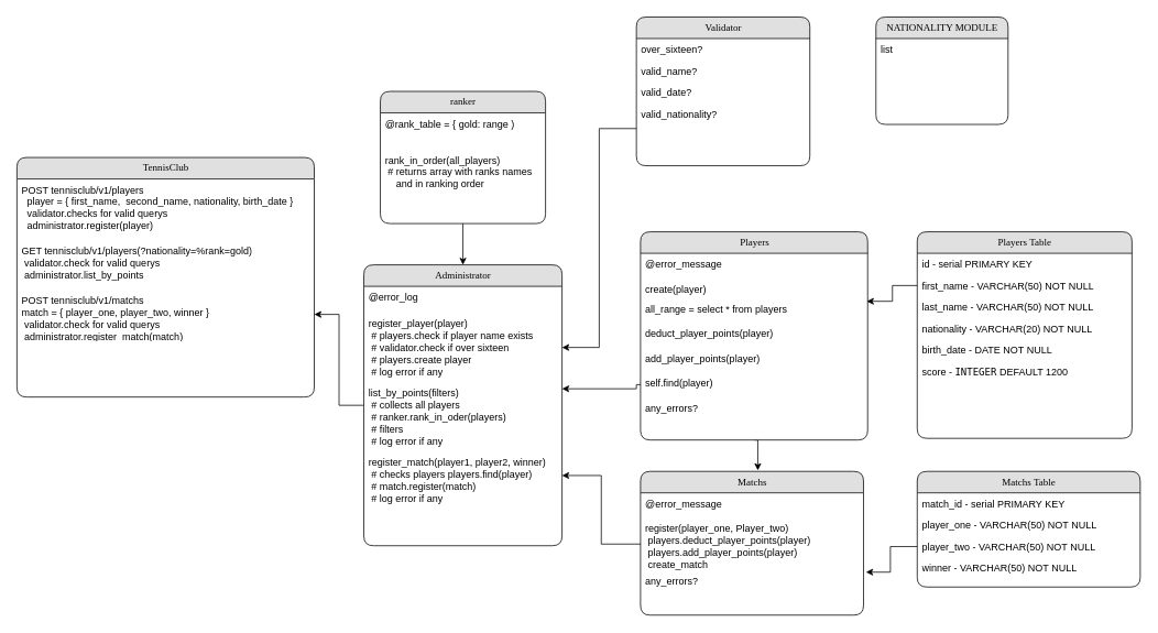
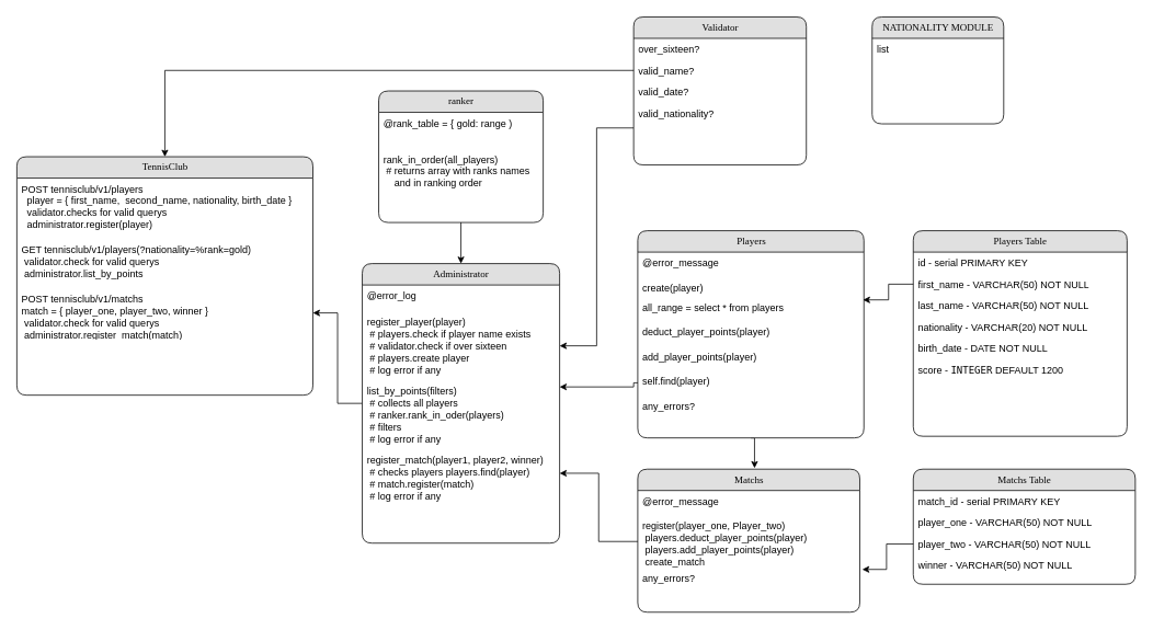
  <mxCell id="0" />
  <mxCell id="1" parent="0" />
  <mxCell id="2" value="TennisClub" style="swimlane;html=1;fontStyle=0;childLayout=stackLayout;horizontal=1;startSize=26;fillColor=#e0e0e0;horizontalStack=0;resizeParent=1;resizeLast=0;collapsible=1;marginBottom=0;swimlaneFillColor=#ffffff;align=center;rounded=1;shadow=0;comic=0;labelBackgroundColor=none;strokeWidth=1;fontFamily=Verdana;fontSize=12;strokeColor=default;fontColor=default;" parent="1" vertex="1"><mxGeometry x="20" y="190" width="360" height="290" as="geometry" /></mxCell>
  <mxCell id="3" value="&lt;div&gt;POST tennisclub/v1/players&lt;/div&gt;&lt;div&gt;&amp;nbsp; player = { first_name,&amp;nbsp; second_name, nationality, birth_date }&lt;/div&gt;&lt;div&gt;&amp;nbsp; validator.checks for valid querys&lt;/div&gt;&lt;div&gt;&amp;nbsp; administrator.register(player)&lt;/div&gt;&lt;div&gt;&amp;nbsp;&amp;nbsp; &lt;br&gt;&lt;/div&gt;" style="text;html=1;strokeColor=none;fillColor=none;spacingLeft=4;spacingRight=4;whiteSpace=wrap;overflow=hidden;rotatable=0;points=[[0,0.5],[1,0.5]];portConstraint=eastwest;fontColor=default;" parent="2" vertex="1"><mxGeometry y="26" width="360" height="74" as="geometry" /></mxCell>
  <mxCell id="4" value="&lt;div&gt;GET tennisclub/v1/players(?nationality=%rank=gold)&lt;/div&gt;&lt;div&gt;&amp;nbsp;validator.check for valid querys&lt;/div&gt;&lt;div&gt;&amp;nbsp;administrator.list_by_points&lt;br&gt;&lt;/div&gt;" style="text;html=1;strokeColor=none;fillColor=none;spacingLeft=4;spacingRight=4;whiteSpace=wrap;overflow=hidden;rotatable=0;points=[[0,0.5],[1,0.5]];portConstraint=eastwest;fontColor=default;" parent="2" vertex="1"><mxGeometry y="100" width="360" height="60" as="geometry" /></mxCell>
  <mxCell id="5" value="&lt;div&gt;POST tennisclub/v1/matchs&lt;/div&gt;&lt;div&gt;match = { player_one, player_two, winner }&lt;br&gt;&lt;/div&gt;&lt;div&gt;&lt;div&gt;&amp;nbsp;validator.check for valid querys&lt;/div&gt;&lt;div&gt;&amp;nbsp;administrator.register_match(match)&lt;/div&gt;&lt;div&gt;&lt;br&gt;&lt;/div&gt;&lt;/div&gt;" style="text;html=1;strokeColor=none;fillColor=none;spacingLeft=4;spacingRight=4;whiteSpace=wrap;overflow=hidden;rotatable=0;points=[[0,0.5],[1,0.5]];portConstraint=eastwest;fontColor=default;" parent="2" vertex="1"><mxGeometry y="160" width="360" height="60" as="geometry" /></mxCell>
  <mxCell id="6" value="NATIONALITY MODULE" style="swimlane;html=1;fontStyle=0;childLayout=stackLayout;horizontal=1;startSize=26;fillColor=#e0e0e0;horizontalStack=0;resizeParent=1;resizeLast=0;collapsible=1;marginBottom=0;swimlaneFillColor=#ffffff;align=center;rounded=1;shadow=0;comic=0;labelBackgroundColor=none;strokeWidth=1;fontFamily=Verdana;fontSize=12;strokeColor=default;fontColor=default;" parent="1" vertex="1"><mxGeometry x="1060" y="20" width="160" height="130" as="geometry" /></mxCell>
  <mxCell id="7" value="list" style="text;html=1;strokeColor=none;fillColor=none;spacingLeft=4;spacingRight=4;whiteSpace=wrap;overflow=hidden;rotatable=0;points=[[0,0.5],[1,0.5]];portConstraint=eastwest;fontColor=default;" parent="6" vertex="1"><mxGeometry y="26" width="160" height="26" as="geometry" /></mxCell>
  <mxCell id="8" style="edgeStyle=orthogonalEdgeStyle;rounded=0;orthogonalLoop=1;jettySize=auto;html=1;exitX=0.5;exitY=1;exitDx=0;exitDy=0;labelBackgroundColor=default;fontColor=default;strokeColor=default;entryX=0.526;entryY=-0.007;entryDx=0;entryDy=0;entryPerimeter=0;" parent="1" source="9" target="30" edge="1"><mxGeometry relative="1" as="geometry"><mxPoint x="910" y="590" as="targetPoint" /></mxGeometry></mxCell>
  <mxCell id="9" value="Players" style="swimlane;html=1;fontStyle=0;childLayout=stackLayout;horizontal=1;startSize=26;fillColor=#e0e0e0;horizontalStack=0;resizeParent=1;resizeLast=0;collapsible=1;marginBottom=0;swimlaneFillColor=#ffffff;align=center;rounded=1;shadow=0;comic=0;labelBackgroundColor=none;strokeWidth=1;fontFamily=Verdana;fontSize=12;strokeColor=default;fontColor=default;" parent="1" vertex="1"><mxGeometry x="775" y="280" width="275" height="252" as="geometry" /></mxCell>
  <mxCell id="10" value="@error_message" style="text;html=1;strokeColor=none;fillColor=none;spacingLeft=4;spacingRight=4;whiteSpace=wrap;overflow=hidden;rotatable=0;points=[[0,0.5],[1,0.5]];portConstraint=eastwest;fontColor=default;" vertex="1" parent="9"><mxGeometry y="26" width="275" height="30" as="geometry" /></mxCell>
  <mxCell id="11" value="&lt;div&gt;create(player) &lt;br&gt;&lt;/div&gt;" style="text;html=1;strokeColor=none;fillColor=none;spacingLeft=4;spacingRight=4;whiteSpace=wrap;overflow=hidden;rotatable=0;points=[[0,0.5],[1,0.5]];portConstraint=eastwest;fontColor=default;" parent="9" vertex="1"><mxGeometry y="56" width="275" height="24" as="geometry" /></mxCell>
  <mxCell id="12" value="&lt;div&gt;all_range = select * from players&lt;/div&gt;&lt;div&gt;&lt;br&gt;&lt;/div&gt;" style="text;html=1;strokeColor=none;fillColor=none;spacingLeft=4;spacingRight=4;whiteSpace=wrap;overflow=hidden;rotatable=0;points=[[0,0.5],[1,0.5]];portConstraint=eastwest;fontColor=default;" parent="9" vertex="1"><mxGeometry y="80" width="275" height="30" as="geometry" /></mxCell>
  <mxCell id="13" value="deduct_player_points(player)" style="text;html=1;strokeColor=none;fillColor=none;spacingLeft=4;spacingRight=4;whiteSpace=wrap;overflow=hidden;rotatable=0;points=[[0,0.5],[1,0.5]];portConstraint=eastwest;fontColor=default;" parent="9" vertex="1"><mxGeometry y="110" width="275" height="30" as="geometry" /></mxCell>
  <mxCell id="14" value="&lt;div&gt;add_player_points(player)&lt;/div&gt;" style="text;html=1;strokeColor=none;fillColor=none;spacingLeft=4;spacingRight=4;whiteSpace=wrap;overflow=hidden;rotatable=0;points=[[0,0.5],[1,0.5]];portConstraint=eastwest;fontColor=default;" parent="9" vertex="1"><mxGeometry y="140" width="275" height="30" as="geometry" /></mxCell>
  <mxCell id="15" value="&lt;div&gt;self.find(player)&lt;/div&gt;" style="text;html=1;strokeColor=none;fillColor=none;spacingLeft=4;spacingRight=4;whiteSpace=wrap;overflow=hidden;rotatable=0;points=[[0,0.5],[1,0.5]];portConstraint=eastwest;fontColor=default;" parent="9" vertex="1"><mxGeometry y="170" width="275" height="30" as="geometry" /></mxCell>
  <mxCell id="16" value="&lt;div&gt;any_errors?&lt;/div&gt;&lt;div&gt;&lt;br&gt;&lt;/div&gt;" style="text;html=1;strokeColor=none;fillColor=none;spacingLeft=4;spacingRight=4;whiteSpace=wrap;overflow=hidden;rotatable=0;points=[[0,0.5],[1,0.5]];portConstraint=eastwest;fontColor=default;" vertex="1" parent="9"><mxGeometry y="200" width="275" height="30" as="geometry" /></mxCell>
  <mxCell id="17" value="Players Table" style="swimlane;html=1;fontStyle=0;childLayout=stackLayout;horizontal=1;startSize=26;fillColor=#e0e0e0;horizontalStack=0;resizeParent=1;resizeLast=0;collapsible=1;marginBottom=0;swimlaneFillColor=#ffffff;align=center;rounded=1;shadow=0;comic=0;labelBackgroundColor=none;strokeWidth=1;fontFamily=Verdana;fontSize=12;strokeColor=default;fontColor=default;" parent="1" vertex="1"><mxGeometry x="1110" y="280" width="260" height="250" as="geometry" /></mxCell>
  <mxCell id="18" value="id - serial PRIMARY KEY " style="text;html=1;strokeColor=none;fillColor=none;spacingLeft=4;spacingRight=4;whiteSpace=wrap;overflow=hidden;rotatable=0;points=[[0,0.5],[1,0.5]];portConstraint=eastwest;fontColor=default;" parent="17" vertex="1"><mxGeometry y="26" width="260" height="26" as="geometry" /></mxCell>
  <mxCell id="19" value="&lt;div&gt;first_name - VARCHAR(50) NOT NULL&lt;br&gt;&lt;/div&gt;" style="text;html=1;strokeColor=none;fillColor=none;spacingLeft=4;spacingRight=4;whiteSpace=wrap;overflow=hidden;rotatable=0;points=[[0,0.5],[1,0.5]];portConstraint=eastwest;fontColor=default;" parent="17" vertex="1"><mxGeometry y="52" width="260" height="26" as="geometry" /></mxCell>
  <mxCell id="20" value="last_name - VARCHAR(50) NOT NULL" style="text;html=1;strokeColor=none;fillColor=none;spacingLeft=4;spacingRight=4;whiteSpace=wrap;overflow=hidden;rotatable=0;points=[[0,0.5],[1,0.5]];portConstraint=eastwest;fontColor=default;" parent="17" vertex="1"><mxGeometry y="78" width="260" height="26" as="geometry" /></mxCell>
  <mxCell id="21" value="nationality - VARCHAR(20) NOT NULL" style="text;html=1;strokeColor=none;fillColor=none;spacingLeft=4;spacingRight=4;whiteSpace=wrap;overflow=hidden;rotatable=0;points=[[0,0.5],[1,0.5]];portConstraint=eastwest;" parent="17" vertex="1"><mxGeometry y="104" width="260" height="26" as="geometry" /></mxCell>
  <mxCell id="22" value="birth_date - DATE NOT NULL" style="text;html=1;strokeColor=none;fillColor=none;spacingLeft=4;spacingRight=4;whiteSpace=wrap;overflow=hidden;rotatable=0;points=[[0,0.5],[1,0.5]];portConstraint=eastwest;fontColor=default;" parent="17" vertex="1"><mxGeometry y="130" width="260" height="26" as="geometry" /></mxCell>
  <mxCell id="23" value="score - &lt;code&gt;INTEGER&lt;/code&gt; DEFAULT 1200" style="text;html=1;strokeColor=none;fillColor=none;spacingLeft=4;spacingRight=4;whiteSpace=wrap;overflow=hidden;rotatable=0;points=[[0,0.5],[1,0.5]];portConstraint=eastwest;fontColor=default;" parent="17" vertex="1"><mxGeometry y="156" width="260" height="26" as="geometry" /></mxCell>
  <mxCell id="24" style="edgeStyle=orthogonalEdgeStyle;rounded=0;orthogonalLoop=1;jettySize=auto;html=1;exitX=0;exitY=0.75;exitDx=0;exitDy=0;entryX=1;entryY=0.5;entryDx=0;entryDy=0;fontFamily=Helvetica;fontSize=12;fontColor=default;" edge="1" parent="1" source="25" target="46"><mxGeometry relative="1" as="geometry" /></mxCell>
  <mxCell id="25" value="Validator" style="swimlane;html=1;fontStyle=0;childLayout=stackLayout;horizontal=1;startSize=26;fillColor=#e0e0e0;horizontalStack=0;resizeParent=1;resizeLast=0;collapsible=1;marginBottom=0;swimlaneFillColor=#ffffff;align=center;rounded=1;shadow=0;comic=0;labelBackgroundColor=none;strokeWidth=1;fontFamily=Verdana;fontSize=12;strokeColor=default;fontColor=default;" parent="1" vertex="1"><mxGeometry x="770" y="20" width="210" height="180" as="geometry" /></mxCell>
  <mxCell id="26" value="over_sixteen?" style="text;html=1;strokeColor=none;fillColor=none;spacingLeft=4;spacingRight=4;whiteSpace=wrap;overflow=hidden;rotatable=0;points=[[0,0.5],[1,0.5]];portConstraint=eastwest;" parent="25" vertex="1"><mxGeometry y="26" width="210" height="26" as="geometry" /></mxCell>
  <mxCell id="27" value="valid_name?" style="text;html=1;strokeColor=none;fillColor=none;spacingLeft=4;spacingRight=4;whiteSpace=wrap;overflow=hidden;rotatable=0;points=[[0,0.5],[1,0.5]];portConstraint=eastwest;fontColor=default;" parent="25" vertex="1"><mxGeometry y="52" width="210" height="26" as="geometry" /></mxCell>
  <mxCell id="28" value="valid_date?" style="text;html=1;strokeColor=none;fillColor=none;spacingLeft=4;spacingRight=4;whiteSpace=wrap;overflow=hidden;rotatable=0;points=[[0,0.5],[1,0.5]];portConstraint=eastwest;fontColor=default;" parent="25" vertex="1"><mxGeometry y="78" width="210" height="26" as="geometry" /></mxCell>
  <mxCell id="29" value="valid_nationality?" style="text;html=1;strokeColor=none;fillColor=none;spacingLeft=4;spacingRight=4;whiteSpace=wrap;overflow=hidden;rotatable=0;points=[[0,0.5],[1,0.5]];portConstraint=eastwest;" parent="25" vertex="1"><mxGeometry y="104" width="210" height="26" as="geometry" /></mxCell>
  <mxCell id="30" value="Matchs" style="swimlane;html=1;fontStyle=0;childLayout=stackLayout;horizontal=1;startSize=26;fillColor=#e0e0e0;horizontalStack=0;resizeParent=1;resizeLast=0;collapsible=1;marginBottom=0;swimlaneFillColor=#ffffff;align=center;rounded=1;shadow=0;comic=0;labelBackgroundColor=none;strokeWidth=1;fontFamily=Verdana;fontSize=12;strokeColor=default;fontColor=default;" parent="1" vertex="1"><mxGeometry x="775" y="570" width="270" height="174" as="geometry" /></mxCell>
  <mxCell id="31" value="@error_message" style="text;html=1;strokeColor=none;fillColor=none;spacingLeft=4;spacingRight=4;whiteSpace=wrap;overflow=hidden;rotatable=0;points=[[0,0.5],[1,0.5]];portConstraint=eastwest;fontColor=default;" vertex="1" parent="30"><mxGeometry y="26" width="270" height="30" as="geometry" /></mxCell>
  <mxCell id="32" value="&lt;div&gt;register(player_one, Player_two)&lt;/div&gt;&lt;div&gt;&amp;nbsp;players.deduct_player_points(player)&lt;/div&gt;&lt;div&gt;&amp;nbsp;players.add_player_points(player)&lt;/div&gt;&lt;div&gt;&amp;nbsp;create_match&lt;br&gt;&lt;/div&gt;" style="text;html=1;strokeColor=none;fillColor=none;spacingLeft=4;spacingRight=4;whiteSpace=wrap;overflow=hidden;rotatable=0;points=[[0,0.5],[1,0.5]];portConstraint=eastwest;fontColor=default;" parent="30" vertex="1"><mxGeometry y="56" width="270" height="64" as="geometry" /></mxCell>
  <mxCell id="33" value="any_errors?" style="text;html=1;strokeColor=none;fillColor=none;spacingLeft=4;spacingRight=4;whiteSpace=wrap;overflow=hidden;rotatable=0;points=[[0,0.5],[1,0.5]];portConstraint=eastwest;fontColor=default;" vertex="1" parent="30"><mxGeometry y="120" width="270" height="30" as="geometry" /></mxCell>
  <mxCell id="34" value="Matchs Table" style="swimlane;html=1;fontStyle=0;childLayout=stackLayout;horizontal=1;startSize=26;fillColor=#e0e0e0;horizontalStack=0;resizeParent=1;resizeLast=0;collapsible=1;marginBottom=0;swimlaneFillColor=#ffffff;align=center;rounded=1;shadow=0;comic=0;labelBackgroundColor=none;strokeWidth=1;fontFamily=Verdana;fontSize=12;strokeColor=default;fontColor=default;" parent="1" vertex="1"><mxGeometry x="1110" y="570" width="270" height="140" as="geometry" /></mxCell>
  <mxCell id="35" value="match_id - serial PRIMARY KEY " style="text;html=1;strokeColor=none;fillColor=none;spacingLeft=4;spacingRight=4;whiteSpace=wrap;overflow=hidden;rotatable=0;points=[[0,0.5],[1,0.5]];portConstraint=eastwest;fontColor=default;" parent="34" vertex="1"><mxGeometry y="26" width="270" height="26" as="geometry" /></mxCell>
  <mxCell id="36" value="&lt;div&gt;player_one - VARCHAR(50) NOT NULL&lt;br&gt;&lt;/div&gt;" style="text;html=1;strokeColor=none;fillColor=none;spacingLeft=4;spacingRight=4;whiteSpace=wrap;overflow=hidden;rotatable=0;points=[[0,0.5],[1,0.5]];portConstraint=eastwest;" parent="34" vertex="1"><mxGeometry y="52" width="270" height="26" as="geometry" /></mxCell>
  <mxCell id="37" value="player_two - VARCHAR(50) NOT NULL" style="text;html=1;strokeColor=none;fillColor=none;spacingLeft=4;spacingRight=4;whiteSpace=wrap;overflow=hidden;rotatable=0;points=[[0,0.5],[1,0.5]];portConstraint=eastwest;fontColor=default;" parent="34" vertex="1"><mxGeometry y="78" width="270" height="26" as="geometry" /></mxCell>
  <mxCell id="38" value="winner - VARCHAR(50) NOT NULL" style="text;html=1;strokeColor=none;fillColor=none;spacingLeft=4;spacingRight=4;whiteSpace=wrap;overflow=hidden;rotatable=0;points=[[0,0.5],[1,0.5]];portConstraint=eastwest;fontColor=default;" parent="34" vertex="1"><mxGeometry y="104" width="270" height="26" as="geometry" /></mxCell>
  <mxCell id="39" style="edgeStyle=orthogonalEdgeStyle;rounded=0;orthogonalLoop=1;jettySize=auto;html=1;exitX=0.5;exitY=1;exitDx=0;exitDy=0;entryX=0.5;entryY=0;entryDx=0;entryDy=0;fontFamily=Helvetica;fontSize=12;fontColor=default;" edge="1" parent="1" source="40" target="44"><mxGeometry relative="1" as="geometry" /></mxCell>
  <mxCell id="40" value="ranker" style="swimlane;html=1;fontStyle=0;childLayout=stackLayout;horizontal=1;startSize=26;fillColor=#e0e0e0;horizontalStack=0;resizeParent=1;resizeLast=0;collapsible=1;marginBottom=0;swimlaneFillColor=#ffffff;align=center;rounded=1;shadow=0;comic=0;labelBackgroundColor=none;strokeWidth=1;fontFamily=Verdana;fontSize=12;strokeColor=default;fontColor=default;" parent="1" vertex="1"><mxGeometry x="460" y="110" width="200" height="160" as="geometry" /></mxCell>
  <mxCell id="41" value="@rank_table = { gold: range )" style="text;html=1;strokeColor=none;fillColor=none;spacingLeft=4;spacingRight=4;whiteSpace=wrap;overflow=hidden;rotatable=0;points=[[0,0.5],[1,0.5]];portConstraint=eastwest;fontColor=default;" parent="40" vertex="1"><mxGeometry y="26" width="200" height="44" as="geometry" /></mxCell>
  <mxCell id="42" value="&lt;div&gt;rank_in_order(all_players)&lt;/div&gt;&lt;div&gt;&amp;nbsp;# returns array with ranks names&lt;/div&gt;&lt;div&gt;&amp;nbsp;&amp;nbsp;&amp;nbsp; and in ranking order&amp;nbsp; &lt;br&gt;&lt;/div&gt;" style="text;html=1;strokeColor=none;fillColor=none;spacingLeft=4;spacingRight=4;whiteSpace=wrap;overflow=hidden;rotatable=0;points=[[0,0.5],[1,0.5]];portConstraint=eastwest;fontColor=default;" parent="40" vertex="1"><mxGeometry y="70" width="200" height="50" as="geometry" /></mxCell>
  <mxCell id="43" style="edgeStyle=orthogonalEdgeStyle;rounded=0;orthogonalLoop=1;jettySize=auto;html=1;exitX=0;exitY=0.5;exitDx=0;exitDy=0;entryX=1;entryY=0.5;entryDx=0;entryDy=0;" edge="1" parent="1" source="44" target="5"><mxGeometry relative="1" as="geometry" /></mxCell>
  <mxCell id="44" value="Administrator" style="swimlane;html=1;fontStyle=0;childLayout=stackLayout;horizontal=1;startSize=26;fillColor=#e0e0e0;horizontalStack=0;resizeParent=1;resizeLast=0;collapsible=1;marginBottom=0;swimlaneFillColor=#ffffff;align=center;rounded=1;shadow=0;comic=0;labelBackgroundColor=none;strokeWidth=1;fontFamily=Verdana;fontSize=12;strokeColor=default;fontColor=default;" vertex="1" parent="1"><mxGeometry x="440" y="320" width="240" height="340" as="geometry" /></mxCell>
  <mxCell id="45" value="&lt;div&gt;@error_log&lt;br&gt;&lt;/div&gt;&lt;div&gt;&lt;br&gt;&lt;/div&gt;" style="text;html=1;strokeColor=none;fillColor=none;spacingLeft=4;spacingRight=4;whiteSpace=wrap;overflow=hidden;rotatable=0;points=[[0,0.5],[1,0.5]];portConstraint=eastwest;fontColor=default;" vertex="1" parent="44"><mxGeometry y="26" width="240" height="32" as="geometry" /></mxCell>
  <mxCell id="46" value="&lt;div&gt;register_player(player)&lt;/div&gt;&lt;div&gt;&amp;nbsp;# players.check if player name exists&lt;/div&gt;&lt;div&gt;&amp;nbsp;# validator.check if over sixteen&lt;/div&gt;&lt;div&gt;&amp;nbsp;# players.create player&lt;/div&gt;&lt;div&gt;&amp;nbsp;# log error if any&lt;br&gt;&lt;/div&gt;&lt;div&gt;&lt;br&gt;&lt;/div&gt;" style="text;html=1;strokeColor=none;fillColor=none;spacingLeft=4;spacingRight=4;whiteSpace=wrap;overflow=hidden;rotatable=0;points=[[0,0.5],[1,0.5]];portConstraint=eastwest;fontColor=default;" vertex="1" parent="44"><mxGeometry y="58" width="240" height="84" as="geometry" /></mxCell>
  <mxCell id="47" value="&lt;div&gt;list_by_points(filters)&lt;/div&gt;&lt;div&gt;&amp;nbsp;# collects all players&lt;br&gt;&lt;/div&gt;&lt;div&gt;&amp;nbsp;# ranker.rank_in_oder(players)&lt;br&gt;&lt;/div&gt;&lt;div&gt;&amp;nbsp;# filters&lt;br&gt;&lt;/div&gt;&lt;div&gt;&amp;nbsp;# log error if any&lt;br&gt;&lt;/div&gt;&lt;div&gt;&lt;br&gt;&lt;/div&gt;" style="text;html=1;strokeColor=none;fillColor=none;spacingLeft=4;spacingRight=4;whiteSpace=wrap;overflow=hidden;rotatable=0;points=[[0,0.5],[1,0.5]];portConstraint=eastwest;fontColor=default;" vertex="1" parent="44"><mxGeometry y="142" width="240" height="84" as="geometry" /></mxCell>
  <mxCell id="48" value="&lt;div&gt;register_match(player1, player2, winner)&lt;/div&gt;&lt;div&gt;&amp;nbsp;# checks players players.find(player)&lt;br&gt;&lt;/div&gt;&lt;div&gt;&amp;nbsp;# match.register(match)&lt;br&gt;&lt;/div&gt;&lt;div&gt;&amp;nbsp;# log error if any&lt;br&gt;&lt;/div&gt;&lt;div&gt;&lt;br&gt;&lt;/div&gt;" style="text;html=1;strokeColor=none;fillColor=none;spacingLeft=4;spacingRight=4;whiteSpace=wrap;overflow=hidden;rotatable=0;points=[[0,0.5],[1,0.5]];portConstraint=eastwest;fontColor=default;" vertex="1" parent="44"><mxGeometry y="226" width="240" height="84" as="geometry" /></mxCell>
+ <mxCell id="49" style="edgeStyle=orthogonalEdgeStyle;rounded=0;orthogonalLoop=1;jettySize=auto;html=1;exitX=0;exitY=0.5;exitDx=0;exitDy=0;" edge="1" parent="1" source="27" target="2"><mxGeometry relative="1" as="geometry" /></mxCell>
  <mxCell id="50" style="edgeStyle=orthogonalEdgeStyle;rounded=0;orthogonalLoop=1;jettySize=auto;html=1;exitX=0;exitY=0.5;exitDx=0;exitDy=0;" edge="1" parent="1" source="15"><mxGeometry relative="1" as="geometry"><mxPoint x="770" y="470" as="sourcePoint" /><mxPoint x="680" y="470" as="targetPoint" /><Array as="points"><mxPoint x="770" y="465" /><mxPoint x="770" y="470" /></Array></mxGeometry></mxCell>
  <mxCell id="51" style="edgeStyle=orthogonalEdgeStyle;rounded=0;orthogonalLoop=1;jettySize=auto;html=1;exitX=0;exitY=0.5;exitDx=0;exitDy=0;entryX=0.996;entryY=0.138;entryDx=0;entryDy=0;entryPerimeter=0;fontFamily=Helvetica;fontSize=12;fontColor=default;" edge="1" parent="1" source="19" target="12"><mxGeometry relative="1" as="geometry" /></mxCell>
  <mxCell id="52" style="edgeStyle=orthogonalEdgeStyle;rounded=0;orthogonalLoop=1;jettySize=auto;html=1;exitX=0;exitY=0.5;exitDx=0;exitDy=0;entryX=1;entryY=0.75;entryDx=0;entryDy=0;fontFamily=Helvetica;fontSize=12;fontColor=default;" edge="1" parent="1" source="32" target="44"><mxGeometry relative="1" as="geometry" /></mxCell>
  <mxCell id="53" style="edgeStyle=orthogonalEdgeStyle;rounded=0;orthogonalLoop=1;jettySize=auto;html=1;exitX=0;exitY=0.5;exitDx=0;exitDy=0;entryX=1.011;entryY=1.031;entryDx=0;entryDy=0;entryPerimeter=0;fontFamily=Helvetica;fontSize=12;fontColor=default;" edge="1" parent="1" source="37" target="32"><mxGeometry relative="1" as="geometry" /></mxCell>
